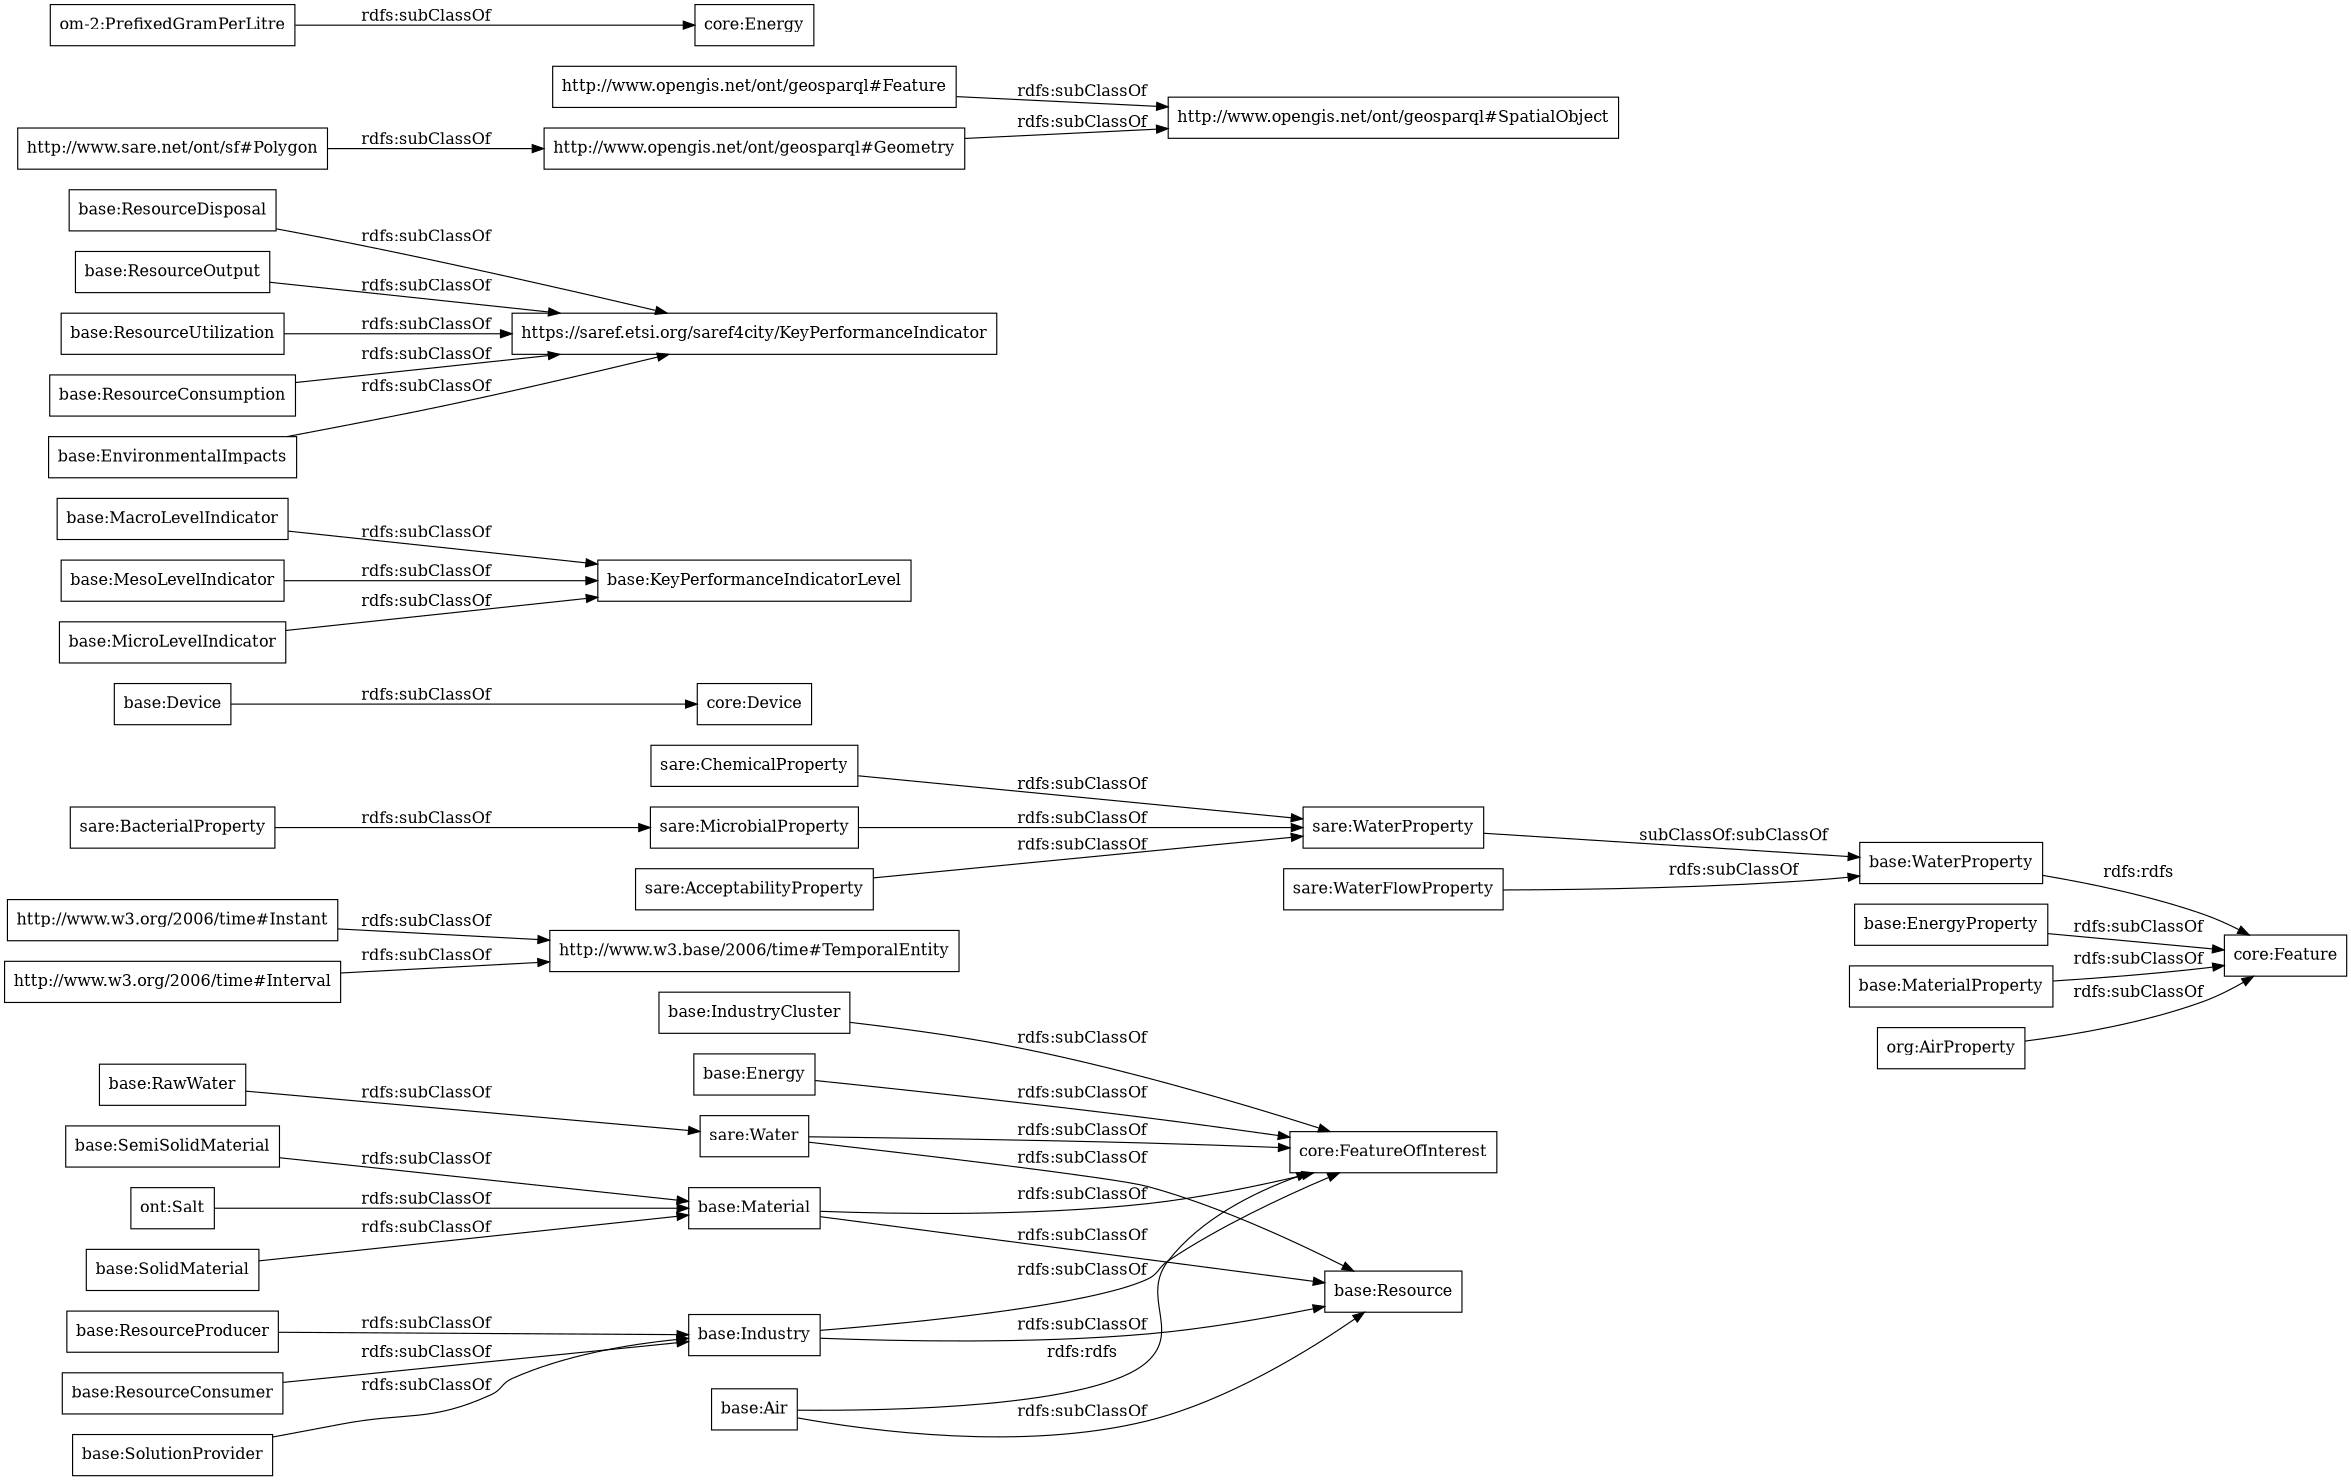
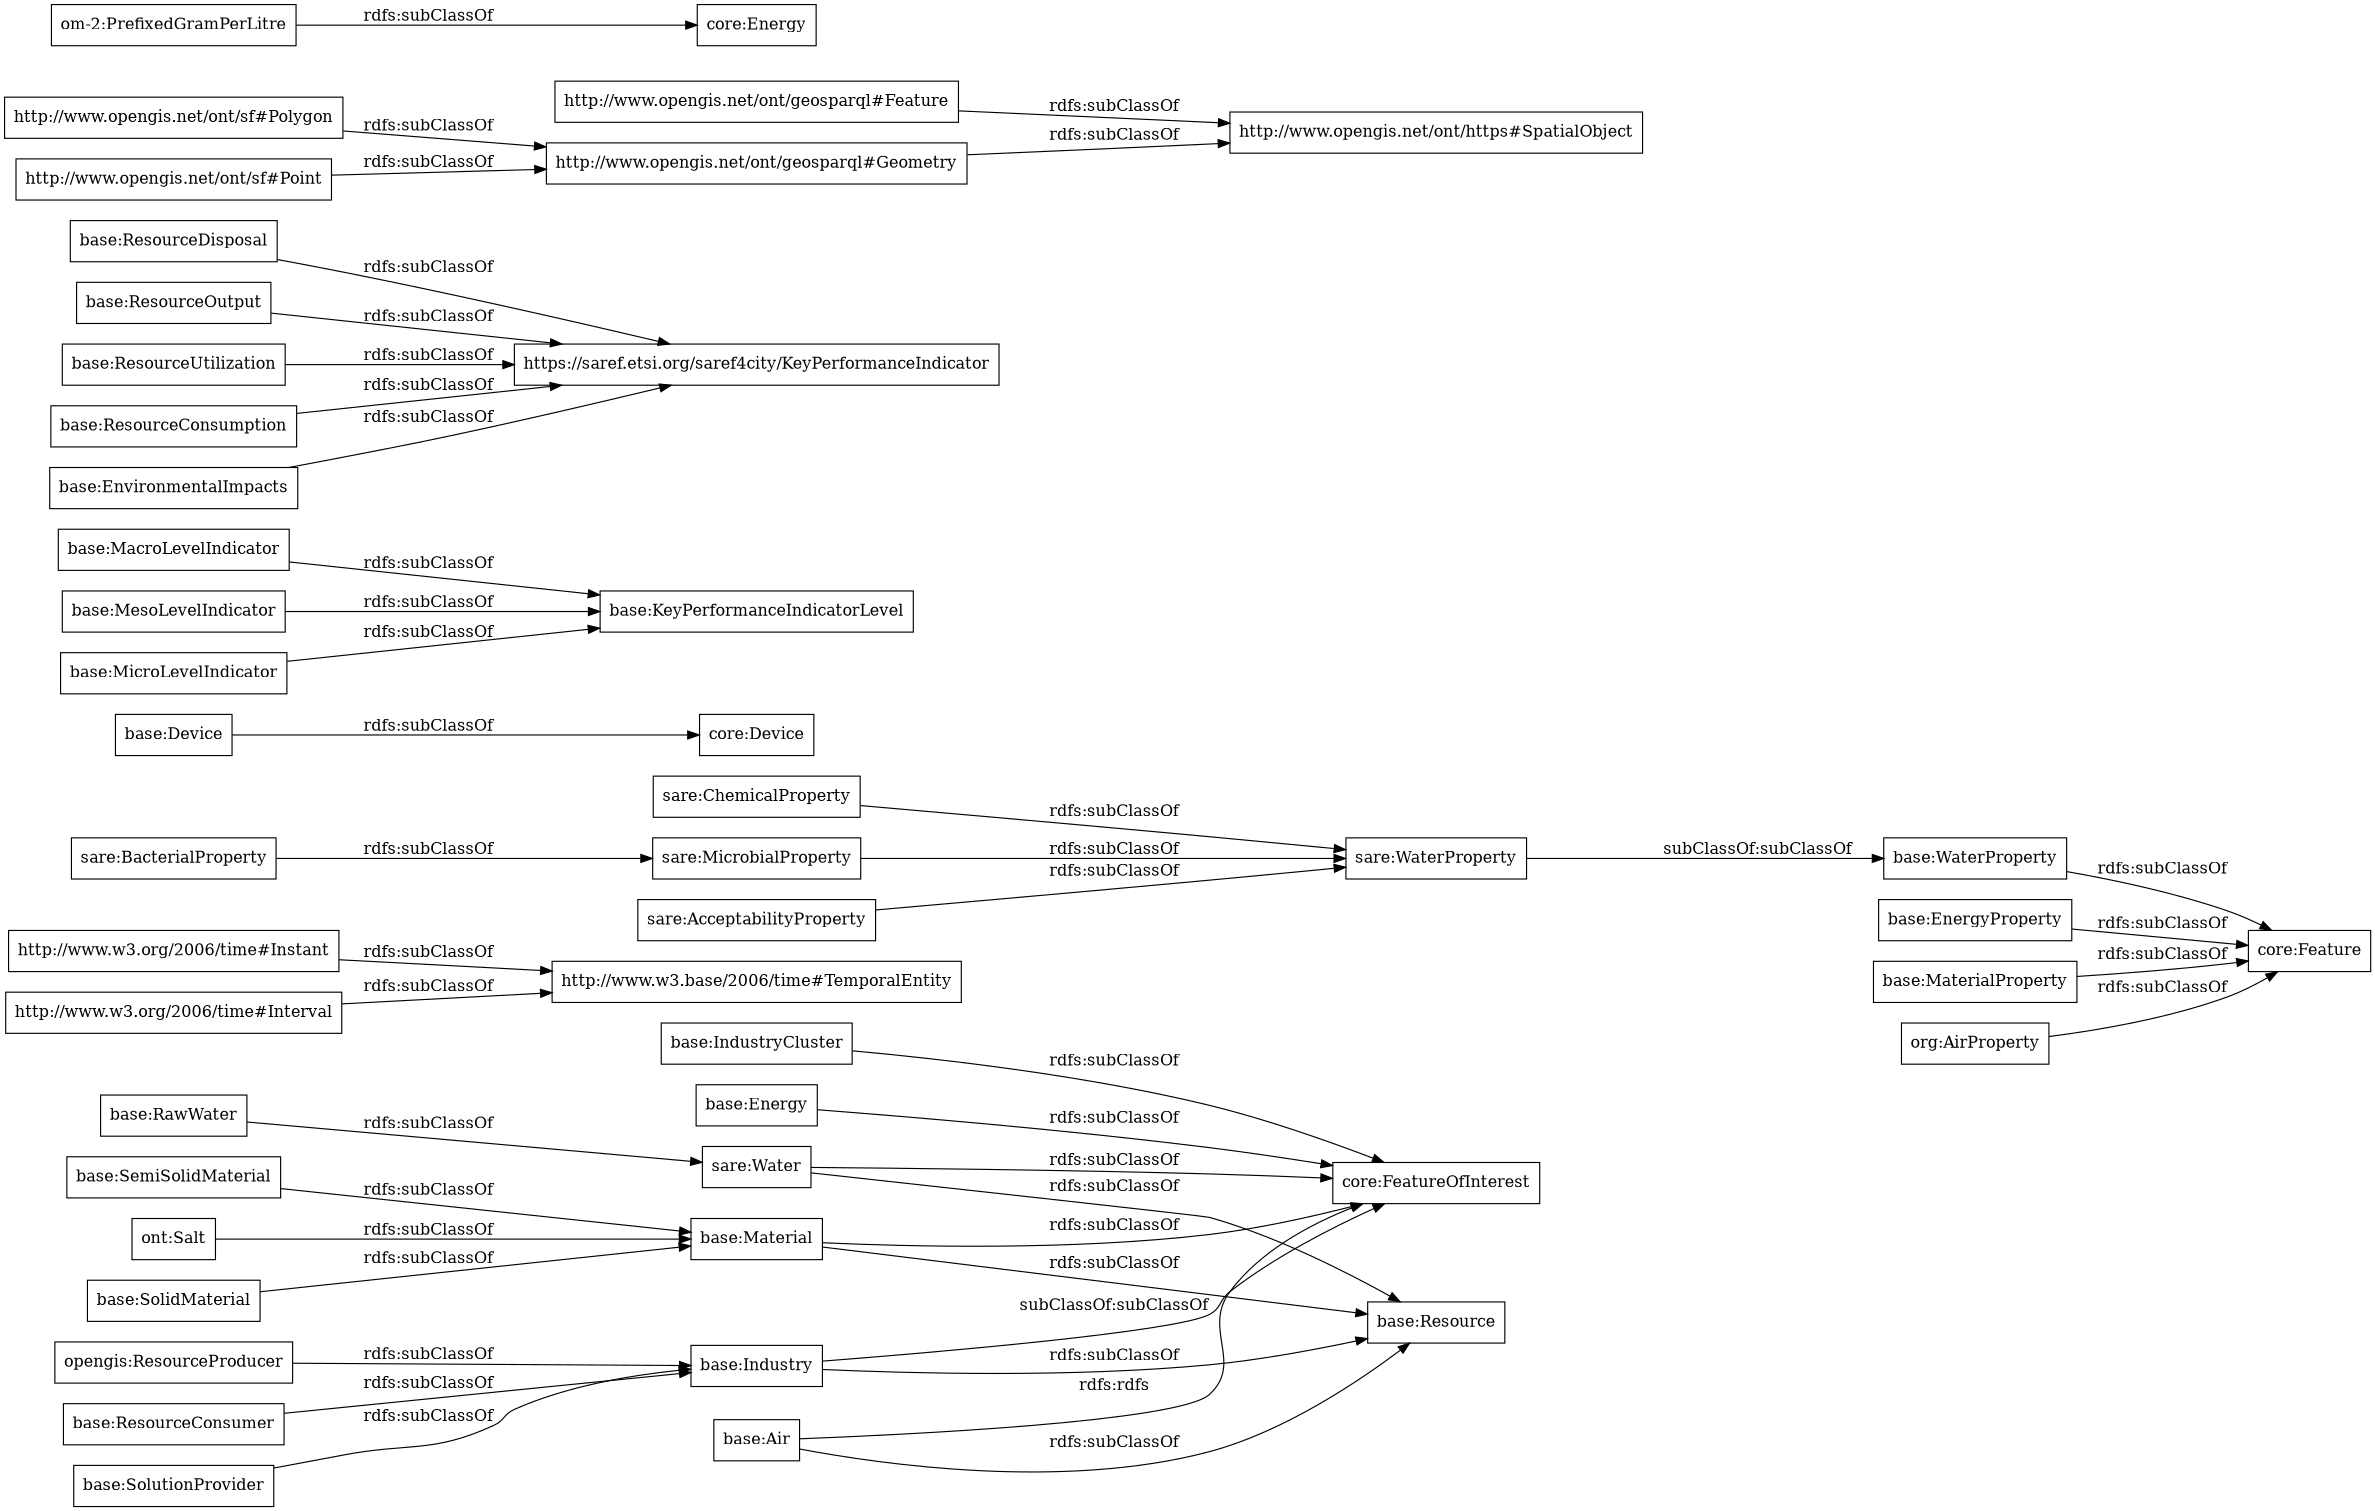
  digraph {
    rankdir=LR
    node [color=black shape=rectangle]
    "base:ResourceConsumer"
    "base:Industry"
    "core:FeatureOfInterest"
    "base:Resource"
    "base:Material"
    n6 [label="http://www.w3.base/2006/time#TemporalEntity"]
    "http://www.w3.org/2006/time#Instant"
    "base:RawWater"
    "sare:Water"
    "base:IndustryCluster"
    n11 [label="core:Feature"]
    "base:WaterProperty"
    "base:Device"
    "core:Device"
    "base:Energy"
    "sare:ChemicalProperty"
    "sare:WaterProperty"
    "base:EnergyProperty"
    "base:MaterialProperty"
    "base:MacroLevelIndicator"
    "base:KeyPerformanceIndicatorLevel"
    n22 [label="ont:Salt"]
    n23 [label="org:AirProperty"]
    "base:ResourceDisposal"
    "https://saref.etsi.org/saref4city/KeyPerformanceIndicator"
    "http://www.opengis.net/ont/geosparql#Geometry"
-   "http://www.opengis.net/ont/geosparql#SpatialObject"
+   "http://www.opengis.net/ont/geosparql#SpatialObject" [label="http://www.opengis.net/ont/https#SpatialObject"]
    "base:ResourceOutput"
    "base:ResourceUtilization"
    "sare:BacterialProperty"
    "sare:MicrobialProperty"
-   "sare:WaterFlowProperty"
-   "http://www.opengis.net/ont/sf#Polygon" [label="http://www.sare.net/ont/sf#Polygon"]
+   "http://www.opengis.net/ont/sf#Polygon"
+   "http://www.opengis.net/ont/sf#Point"
    "base:ResourceConsumption"
    "base:EnvironmentalImpacts"
    "http://www.w3.org/2006/time#Interval"
    "base:SolutionProvider"
    n39 [label="core:Energy"]
    "om-2:PrefixedGramPerLitre"
    "base:Air"
    "base:MesoLevelIndicator"
    "http://www.opengis.net/ont/geosparql#Feature"
    "base:MicroLevelIndicator"
    "base:SolidMaterial"
    "base:SemiSolidMaterial"
-   "base:ResourceProducer"
+   "base:ResourceProducer" [label="opengis:ResourceProducer"]
    "sare:AcceptabilityProperty"
    "base:ResourceConsumer" -> "base:Industry" [label="rdfs:subClassOf"]
-   "base:Industry" -> "core:FeatureOfInterest" [label="rdfs:subClassOf"]
+   "base:Industry" -> "core:FeatureOfInterest" [label="subClassOf:subClassOf"]
    "base:Industry" -> "base:Resource" [label="rdfs:subClassOf"]
    "base:Material" -> "core:FeatureOfInterest" [label="rdfs:subClassOf"]
    "base:Material" -> "base:Resource" [label="rdfs:subClassOf"]
    "http://www.w3.org/2006/time#Instant" -> n6 [label="rdfs:subClassOf"]
    "base:RawWater" -> "sare:Water" [label="rdfs:subClassOf"]
    "sare:Water" -> "core:FeatureOfInterest" [label="rdfs:subClassOf"]
    "sare:Water" -> "base:Resource" [label="rdfs:subClassOf"]
    "base:IndustryCluster" -> "core:FeatureOfInterest" [label="rdfs:subClassOf"]
-   "base:WaterProperty" -> n11 [label="rdfs:rdfs"]
+   "base:WaterProperty" -> n11 [label="rdfs:subClassOf"]
    "base:Device" -> "core:Device" [label="rdfs:subClassOf"]
    "base:Energy" -> "core:FeatureOfInterest" [label="rdfs:subClassOf"]
    "sare:ChemicalProperty" -> "sare:WaterProperty" [label="rdfs:subClassOf"]
    "sare:WaterProperty" -> "base:WaterProperty" [label="subClassOf:subClassOf"]
    "base:EnergyProperty" -> n11 [label="rdfs:subClassOf"]
    "base:MaterialProperty" -> n11 [label="rdfs:subClassOf"]
    "base:MacroLevelIndicator" -> "base:KeyPerformanceIndicatorLevel" [label="rdfs:subClassOf"]
    n22 -> "base:Material" [label="rdfs:subClassOf"]
    n23 -> n11 [label="rdfs:subClassOf"]
    "base:ResourceDisposal" -> "https://saref.etsi.org/saref4city/KeyPerformanceIndicator" [label="rdfs:subClassOf"]
    "http://www.opengis.net/ont/geosparql#Geometry" -> "http://www.opengis.net/ont/geosparql#SpatialObject" [label="rdfs:subClassOf"]
    "base:ResourceOutput" -> "https://saref.etsi.org/saref4city/KeyPerformanceIndicator" [label="rdfs:subClassOf"]
    "base:ResourceUtilization" -> "https://saref.etsi.org/saref4city/KeyPerformanceIndicator" [label="rdfs:subClassOf"]
    "sare:BacterialProperty" -> "sare:MicrobialProperty" [label="rdfs:subClassOf"]
    "sare:MicrobialProperty" -> "sare:WaterProperty" [label="rdfs:subClassOf"]
-   "sare:WaterFlowProperty" -> "base:WaterProperty" [label="rdfs:subClassOf"]
    "http://www.opengis.net/ont/sf#Polygon" -> "http://www.opengis.net/ont/geosparql#Geometry" [label="rdfs:subClassOf"]
+   "http://www.opengis.net/ont/sf#Point" -> "http://www.opengis.net/ont/geosparql#Geometry" [label="rdfs:subClassOf"]
    "base:ResourceConsumption" -> "https://saref.etsi.org/saref4city/KeyPerformanceIndicator" [label="rdfs:subClassOf"]
    "base:EnvironmentalImpacts" -> "https://saref.etsi.org/saref4city/KeyPerformanceIndicator" [label="rdfs:subClassOf"]
    "http://www.w3.org/2006/time#Interval" -> n6 [label="rdfs:subClassOf"]
    "base:SolutionProvider" -> "base:Industry" [label="rdfs:subClassOf"]
    "om-2:PrefixedGramPerLitre" -> n39 [label="rdfs:subClassOf"]
    "base:Air" -> "core:FeatureOfInterest" [label="rdfs:rdfs"]
    "base:Air" -> "base:Resource" [label="rdfs:subClassOf"]
    "base:MesoLevelIndicator" -> "base:KeyPerformanceIndicatorLevel" [label="rdfs:subClassOf"]
    "http://www.opengis.net/ont/geosparql#Feature" -> "http://www.opengis.net/ont/geosparql#SpatialObject" [label="rdfs:subClassOf"]
    "base:MicroLevelIndicator" -> "base:KeyPerformanceIndicatorLevel" [label="rdfs:subClassOf"]
    "base:SolidMaterial" -> "base:Material" [label="rdfs:subClassOf"]
    "base:SemiSolidMaterial" -> "base:Material" [label="rdfs:subClassOf"]
    "base:ResourceProducer" -> "base:Industry" [label="rdfs:subClassOf"]
    "sare:AcceptabilityProperty" -> "sare:WaterProperty" [label="rdfs:subClassOf"]
  }
